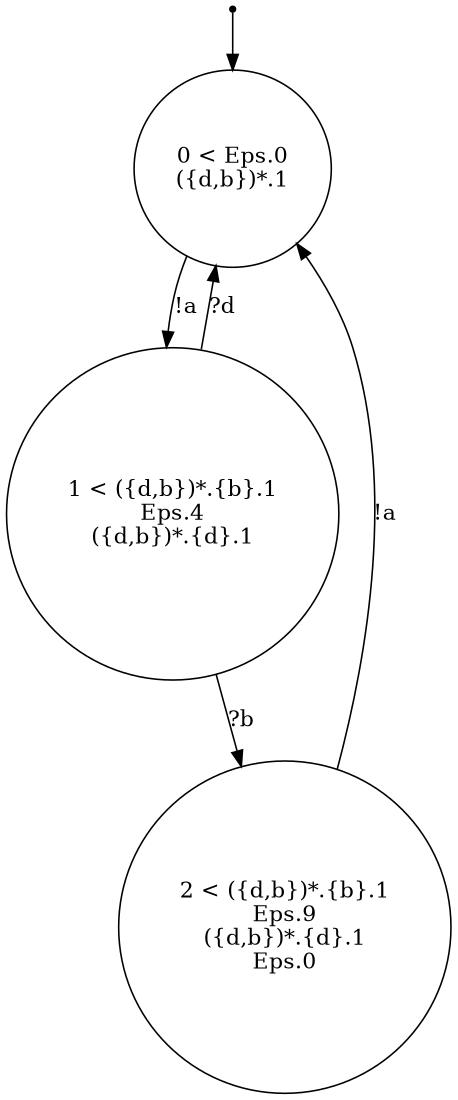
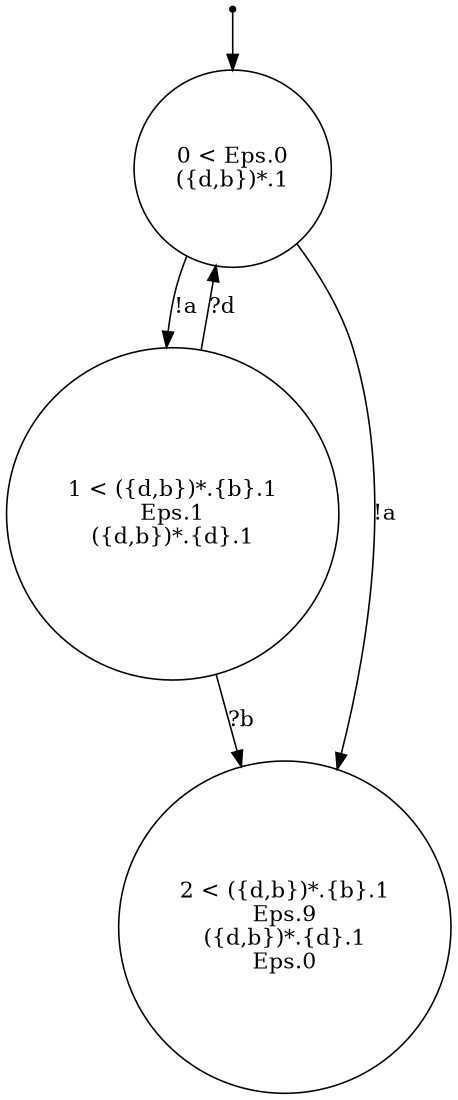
  digraph {
    node [shape=circle]
    ENTRY [shape=point]
    n2 [label="0 < Eps.0\n({d,b})*.1\n"]
-   n3 [label="1 < ({d,b})*.{b}.1\nEps.4\n({d,b})*.{d}.1\n"]
+   n3 [label="1 < ({d,b})*.{b}.1\nEps.1\n({d,b})*.{d}.1\n"]
    n4 [label="2 < ({d,b})*.{b}.1\nEps.9\n({d,b})*.{d}.1\nEps.0\n"]
    ENTRY -> n2
    n2 -> n3 [label="!a"]
    n3 -> n2 [label="?d"]
    n3 -> n4 [label="?b"]
-   n4 -> n2 [label="!a"]
+   n2 -> n4 [label="!a"]
  }
